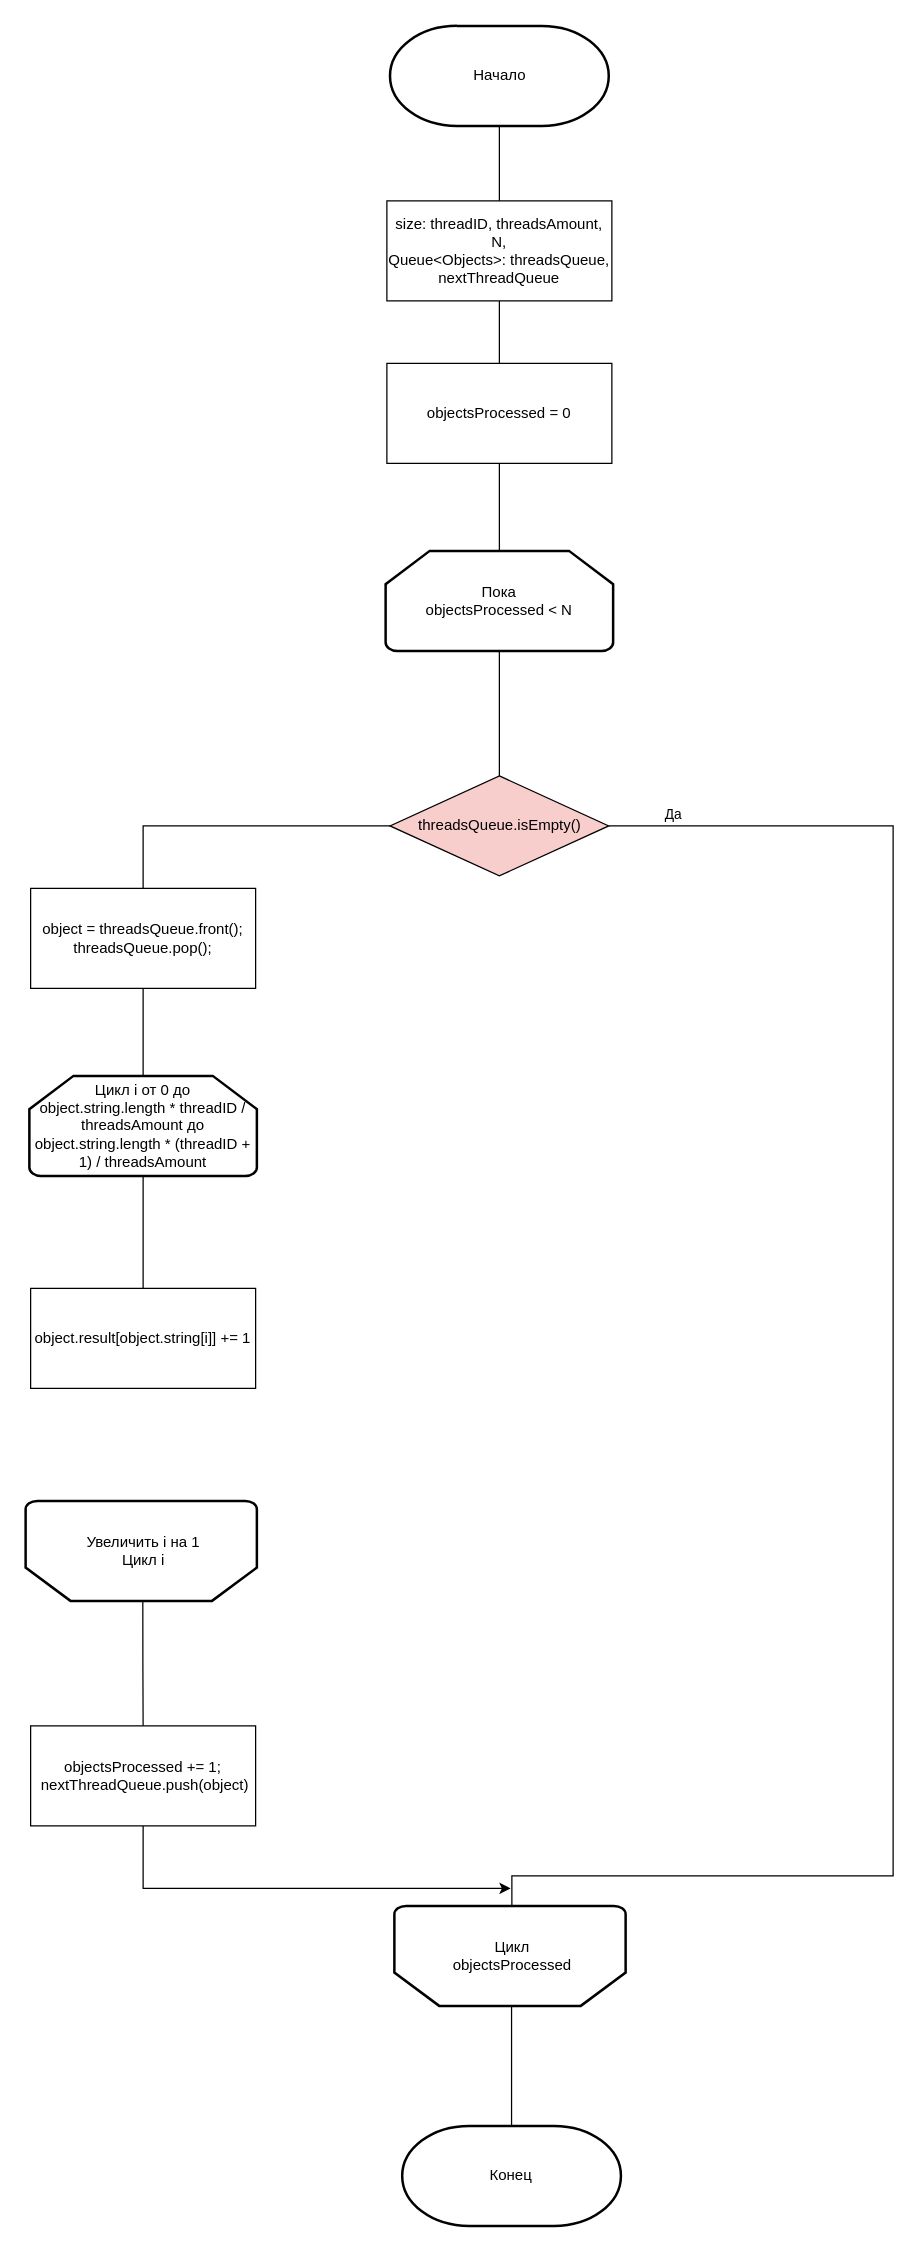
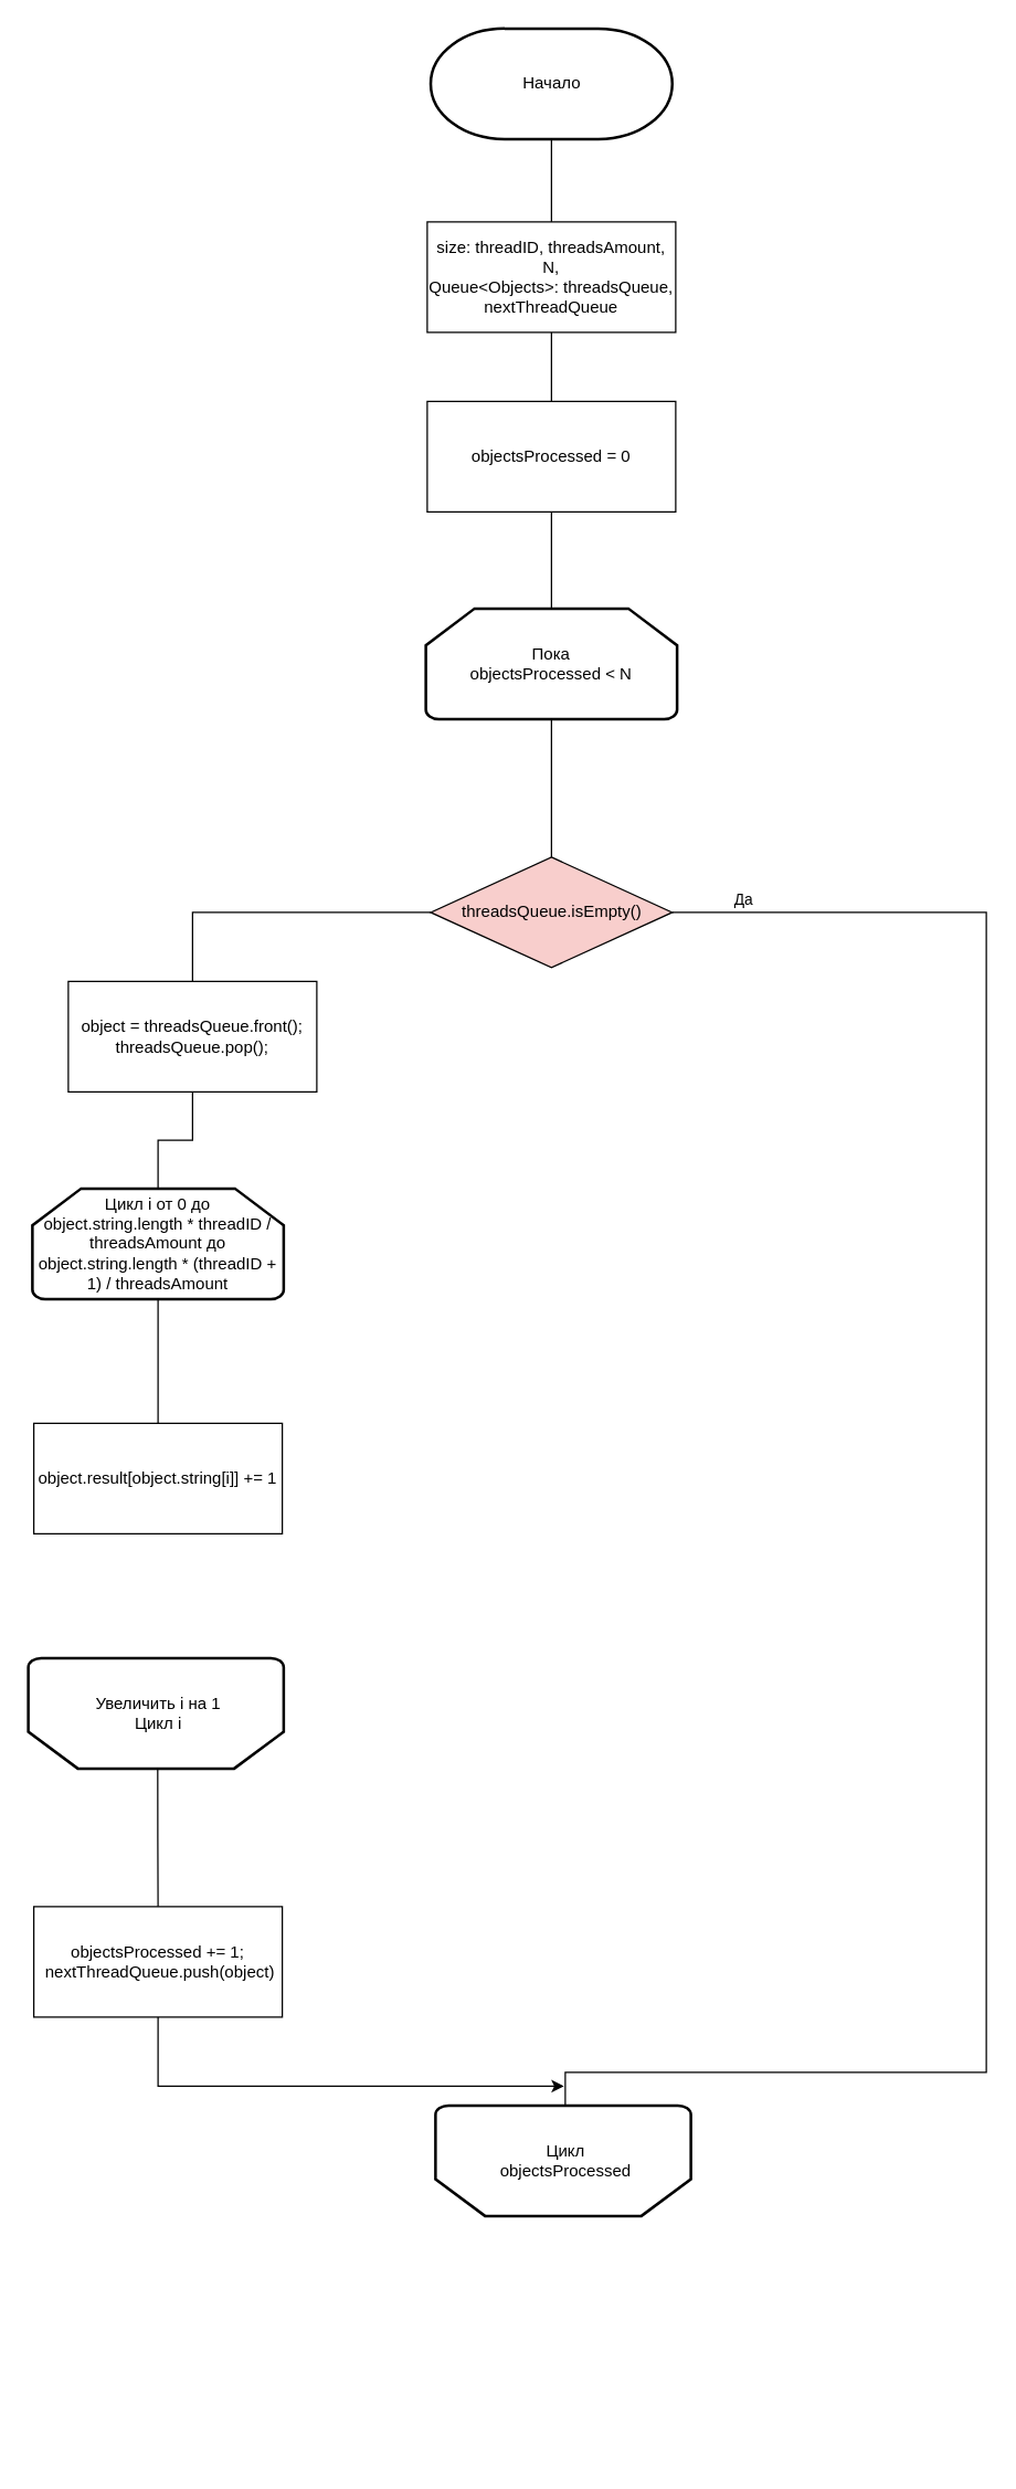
  <mxCell id="0" />
  <mxCell id="1" parent="0" />
  <mxCell id="2" value="Начало" style="strokeWidth=2;html=1;shape=mxgraph.flowchart.terminator;whiteSpace=wrap;" parent="1" vertex="1"><mxGeometry x="311.5" y="20" width="175" height="80" as="geometry" /></mxCell>
  <mxCell id="3" style="edgeStyle=orthogonalEdgeStyle;rounded=0;orthogonalLoop=1;jettySize=auto;html=1;exitX=0.5;exitY=1;exitDx=0;exitDy=0;exitPerimeter=0;entryX=0.5;entryY=0;entryDx=0;entryDy=0;endArrow=none;endFill=0;" edge="1" parent="1" source="4" target="13"><mxGeometry relative="1" as="geometry" /></mxCell>
  <mxCell id="4" value="Пока&lt;br&gt;objectsProcessed &amp;lt; N" style="strokeWidth=2;html=1;shape=mxgraph.flowchart.loop_limit;whiteSpace=wrap;labelBackgroundColor=none;" parent="1" vertex="1"><mxGeometry x="308" y="440" width="182" height="80" as="geometry" /></mxCell>
  <mxCell id="5" value="" style="endArrow=none;html=1;entryX=0.5;entryY=1;entryDx=0;entryDy=0;entryPerimeter=0;exitX=0.5;exitY=0;exitDx=0;exitDy=0;" parent="1" source="7" target="2" edge="1"><mxGeometry width="50" height="50" relative="1" as="geometry"><mxPoint x="399" y="140" as="sourcePoint" /><mxPoint x="444" y="290" as="targetPoint" /></mxGeometry></mxCell>
  <mxCell id="6" style="edgeStyle=orthogonalEdgeStyle;rounded=0;orthogonalLoop=1;jettySize=auto;html=1;exitX=0.5;exitY=1;exitDx=0;exitDy=0;entryX=0.5;entryY=0;entryDx=0;entryDy=0;endArrow=none;endFill=0;" edge="1" parent="1" source="7" target="9"><mxGeometry relative="1" as="geometry" /></mxCell>
  <mxCell id="7" value="size: threadID, threadsAmount, N,&lt;br&gt;Queue&amp;lt;Objects&amp;gt;: threadsQueue,&lt;br&gt;nextThreadQueue" style="rounded=0;whiteSpace=wrap;html=1;labelBackgroundColor=none;" vertex="1" parent="1"><mxGeometry x="309" y="160" width="180" height="80" as="geometry" /></mxCell>
  <mxCell id="8" style="edgeStyle=orthogonalEdgeStyle;rounded=0;orthogonalLoop=1;jettySize=auto;html=1;exitX=0.5;exitY=1;exitDx=0;exitDy=0;entryX=0.5;entryY=0;entryDx=0;entryDy=0;entryPerimeter=0;endArrow=none;endFill=0;" edge="1" parent="1" source="9" target="4"><mxGeometry relative="1" as="geometry" /></mxCell>
  <mxCell id="9" value="objectsProcessed = 0" style="rounded=0;whiteSpace=wrap;html=1;labelBackgroundColor=none;" vertex="1" parent="1"><mxGeometry x="309" y="290" width="180" height="80" as="geometry" /></mxCell>
  <mxCell id="10" style="edgeStyle=orthogonalEdgeStyle;rounded=0;orthogonalLoop=1;jettySize=auto;html=1;exitX=1;exitY=0.5;exitDx=0;exitDy=0;endArrow=none;endFill=0;" edge="1" parent="1" source="13" target="16"><mxGeometry relative="1" as="geometry"><Array as="points"><mxPoint x="714" y="660" /><mxPoint x="714" y="1500" /><mxPoint x="409" y="1500" /></Array></mxGeometry></mxCell>
  <mxCell id="11" value="Да" style="edgeLabel;html=1;align=center;verticalAlign=middle;resizable=0;points=[];" vertex="1" connectable="0" parent="10"><mxGeometry x="-0.904" relative="1" as="geometry"><mxPoint x="-16.21" y="-10" as="offset" /></mxGeometry></mxCell>
  <mxCell id="12" style="edgeStyle=orthogonalEdgeStyle;rounded=0;orthogonalLoop=1;jettySize=auto;html=1;exitX=0;exitY=0.5;exitDx=0;exitDy=0;entryX=0.5;entryY=0;entryDx=0;entryDy=0;endArrow=none;endFill=0;" edge="1" parent="1" source="13" target="18"><mxGeometry relative="1" as="geometry" /></mxCell>
  <mxCell id="13" value="threadsQueue.isEmpty()" style="rhombus;whiteSpace=wrap;html=1;fillColor=#f8cecc;" vertex="1" parent="1"><mxGeometry x="311.5" y="620" width="175" height="80" as="geometry" /></mxCell>
  <mxCell id="14" value="" style="strokeWidth=2;html=1;shape=mxgraph.flowchart.loop_limit;whiteSpace=wrap;labelBackgroundColor=none;rotation=-180;align=center;" vertex="1" parent="1"><mxGeometry x="315" y="1524" width="185" height="80" as="geometry" /></mxCell>
- <mxCell id="15" style="edgeStyle=orthogonalEdgeStyle;rounded=0;orthogonalLoop=1;jettySize=auto;html=1;exitX=0.5;exitY=1;exitDx=0;exitDy=0;entryX=0.5;entryY=0;entryDx=0;entryDy=0;entryPerimeter=0;endArrow=none;endFill=0;" edge="1" parent="1" source="16" target="27"><mxGeometry relative="1" as="geometry" /></mxCell>
  <mxCell id="16" value="Цикл&lt;br&gt;objectsProcessed" style="text;html=1;strokeColor=none;fillColor=none;align=center;verticalAlign=middle;whiteSpace=wrap;rounded=0;labelBackgroundColor=none;" vertex="1" parent="1"><mxGeometry x="317.5" y="1524" width="182.5" height="80" as="geometry" /></mxCell>
  <mxCell id="17" style="edgeStyle=orthogonalEdgeStyle;rounded=0;orthogonalLoop=1;jettySize=auto;html=1;exitX=0.5;exitY=1;exitDx=0;exitDy=0;entryX=0.5;entryY=0;entryDx=0;entryDy=0;entryPerimeter=0;endArrow=none;endFill=0;" edge="1" parent="1" source="18" target="20"><mxGeometry relative="1" as="geometry" /></mxCell>
- <mxCell id="18" value="object = threadsQueue.front();&lt;br&gt;threadsQueue.pop();" style="rounded=0;whiteSpace=wrap;html=1;labelBackgroundColor=none;" vertex="1" parent="1"><mxGeometry x="24" y="710" width="180" height="80" as="geometry" /></mxCell>
+ <mxCell id="18" value="object = threadsQueue.front();&lt;br&gt;threadsQueue.pop();" style="rounded=0;whiteSpace=wrap;html=1;labelBackgroundColor=none;" vertex="1" parent="1"><mxGeometry x="49" y="710" width="180" height="80" as="geometry" /></mxCell>
  <mxCell id="19" style="edgeStyle=orthogonalEdgeStyle;rounded=0;orthogonalLoop=1;jettySize=auto;html=1;exitX=0.5;exitY=1;exitDx=0;exitDy=0;exitPerimeter=0;entryX=0.5;entryY=0;entryDx=0;entryDy=0;endArrow=none;endFill=0;" edge="1" parent="1" source="20" target="24"><mxGeometry relative="1" as="geometry" /></mxCell>
  <mxCell id="20" value="Цикл i от 0 до object.string.length * threadID / threadsAmount&amp;nbsp;до object.string.length * (threadID + 1) / threadsAmount" style="strokeWidth=2;html=1;shape=mxgraph.flowchart.loop_limit;whiteSpace=wrap;labelBackgroundColor=none;" vertex="1" parent="1"><mxGeometry x="23" y="860" width="182" height="80" as="geometry" /></mxCell>
  <mxCell id="21" value="" style="strokeWidth=2;html=1;shape=mxgraph.flowchart.loop_limit;whiteSpace=wrap;labelBackgroundColor=none;rotation=-180;align=center;" vertex="1" parent="1"><mxGeometry x="20" y="1200" width="185" height="80" as="geometry" /></mxCell>
  <mxCell id="22" style="edgeStyle=orthogonalEdgeStyle;rounded=0;orthogonalLoop=1;jettySize=auto;html=1;exitX=0.5;exitY=1;exitDx=0;exitDy=0;entryX=0.5;entryY=0;entryDx=0;entryDy=0;endArrow=none;endFill=0;" edge="1" parent="1" source="23" target="26"><mxGeometry relative="1" as="geometry" /></mxCell>
  <mxCell id="23" value="Увеличить i на 1&lt;br&gt;Цикл i" style="text;html=1;strokeColor=none;fillColor=none;align=center;verticalAlign=middle;whiteSpace=wrap;rounded=0;labelBackgroundColor=none;" vertex="1" parent="1"><mxGeometry x="22.5" y="1200" width="182.5" height="80" as="geometry" /></mxCell>
  <mxCell id="24" value="object.result[object.string[i]] += 1" style="rounded=0;whiteSpace=wrap;html=1;labelBackgroundColor=none;" vertex="1" parent="1"><mxGeometry x="24" y="1030" width="180" height="80" as="geometry" /></mxCell>
  <mxCell id="25" style="edgeStyle=orthogonalEdgeStyle;rounded=0;orthogonalLoop=1;jettySize=auto;html=1;exitX=0.5;exitY=1;exitDx=0;exitDy=0;endArrow=classic;endFill=1;" edge="1" parent="1" source="26"><mxGeometry relative="1" as="geometry"><mxPoint x="408" y="1510" as="targetPoint" /><Array as="points"><mxPoint x="114" y="1510" /></Array></mxGeometry></mxCell>
  <mxCell id="26" value="objectsProcessed += 1;&lt;br&gt;&amp;nbsp;nextThreadQueue.push(object)" style="rounded=0;whiteSpace=wrap;html=1;labelBackgroundColor=none;" vertex="1" parent="1"><mxGeometry x="24" y="1380" width="180" height="80" as="geometry" /></mxCell>
- <mxCell id="27" value="Конец" style="strokeWidth=2;html=1;shape=mxgraph.flowchart.terminator;whiteSpace=wrap;" vertex="1" parent="1"><mxGeometry x="321.25" y="1700" width="175" height="80" as="geometry" /></mxCell>
